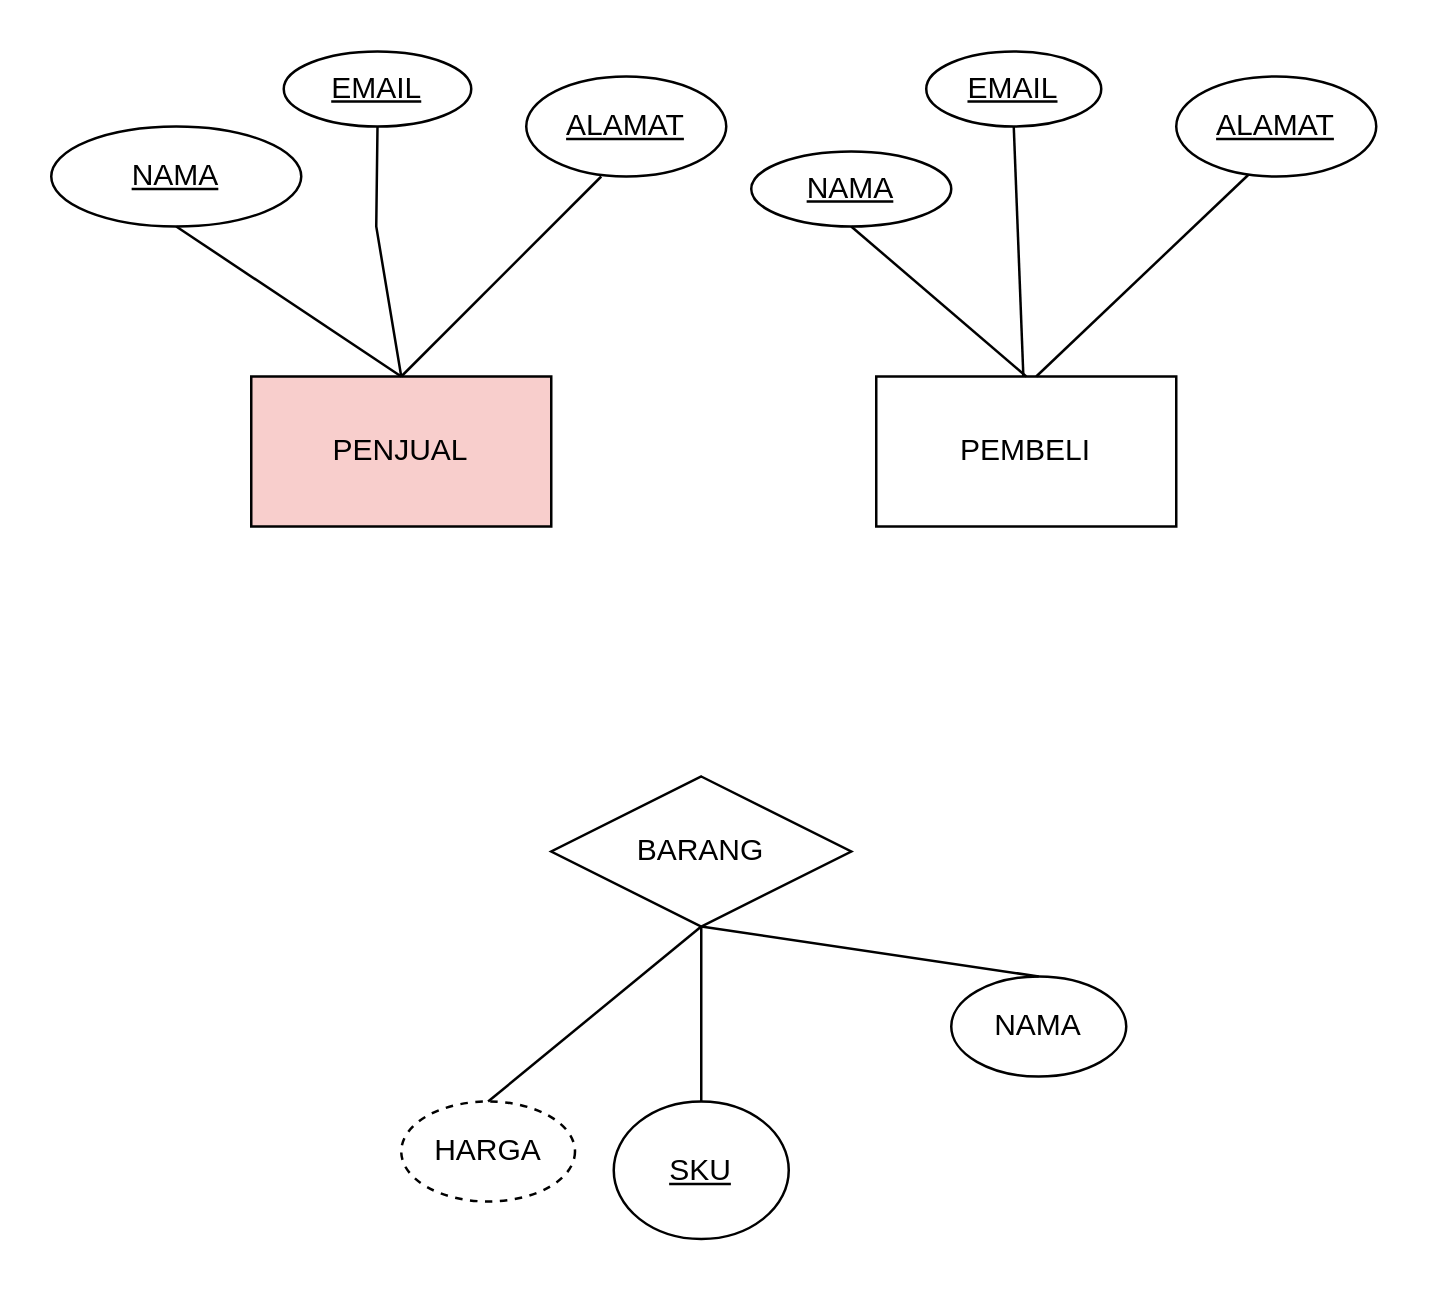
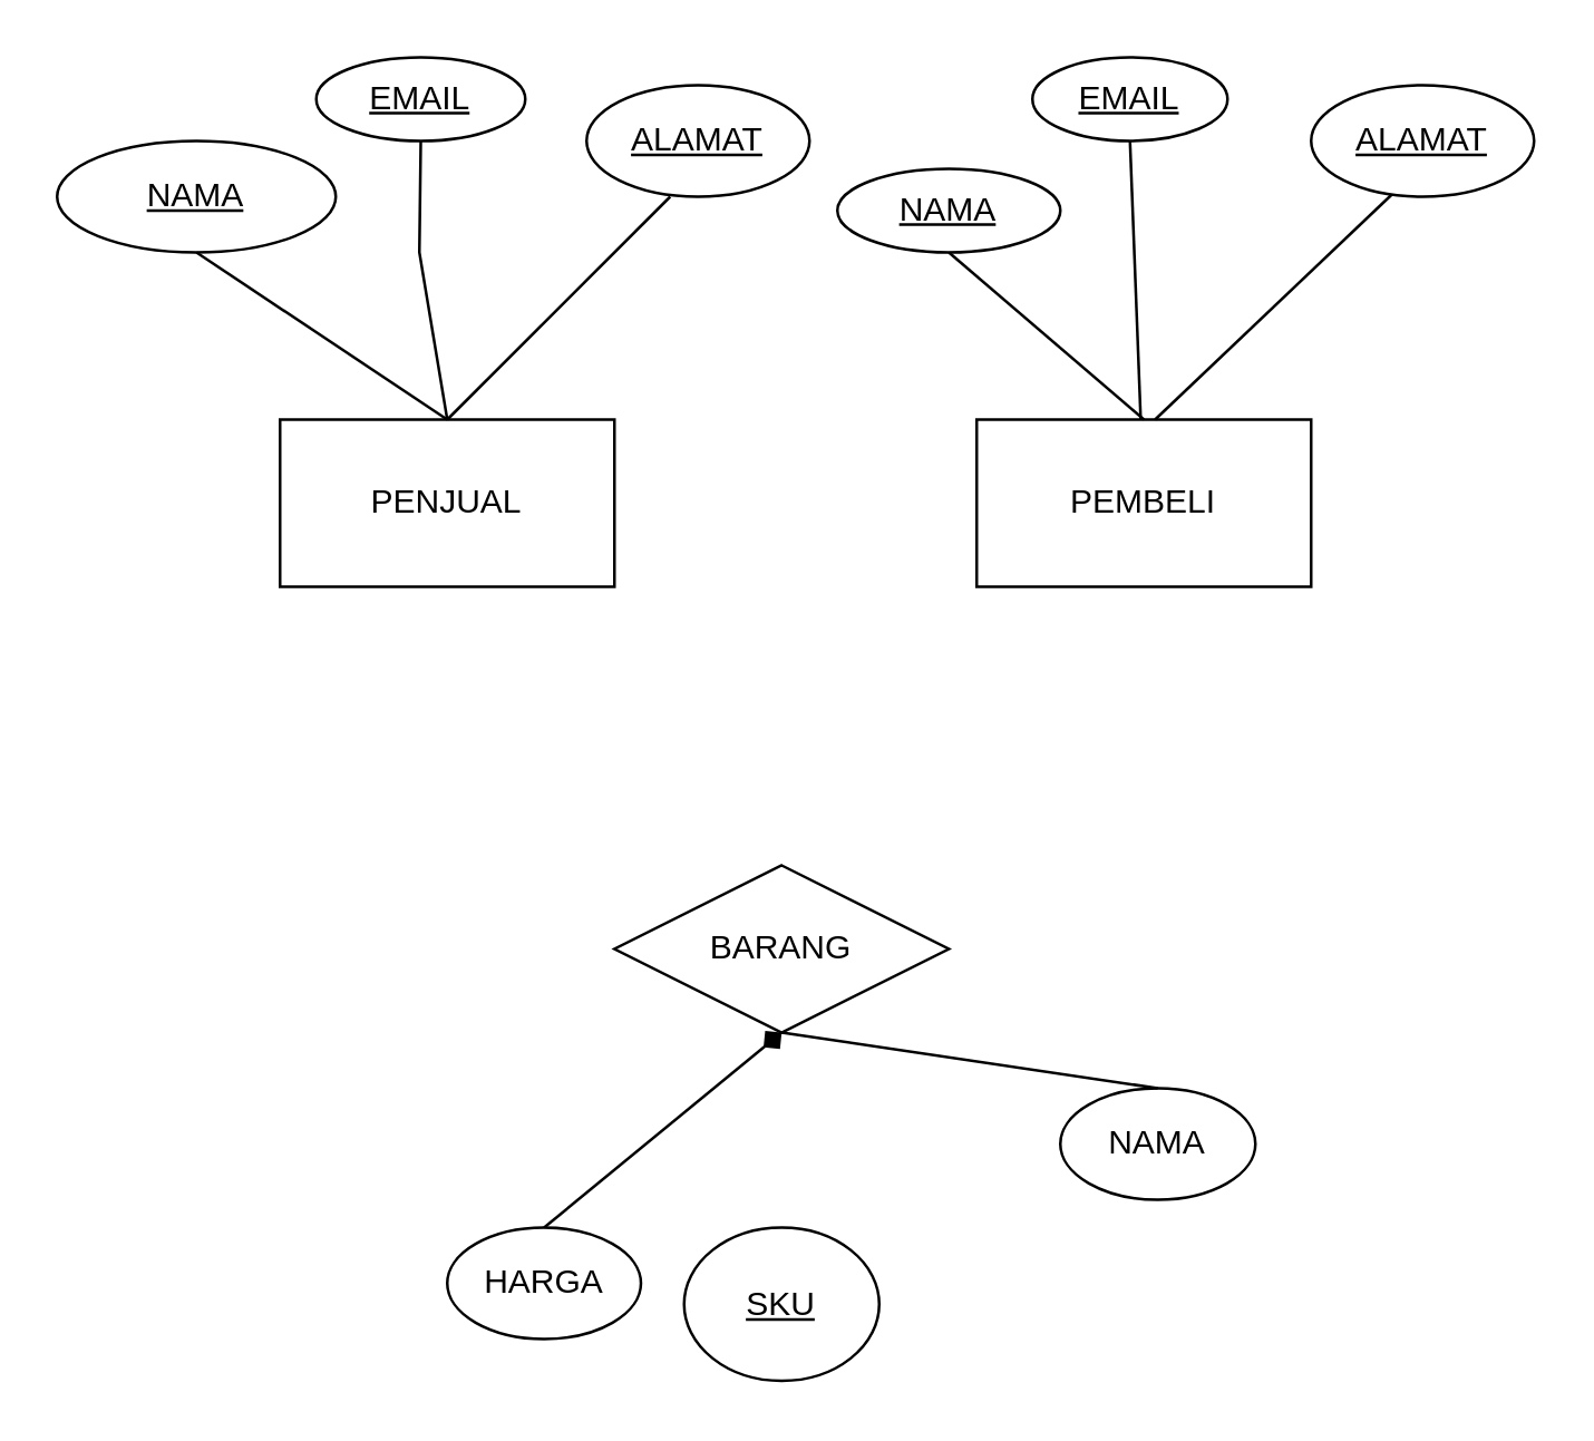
  <mxCell id="0" />
  <mxCell id="1" parent="0" />
- <mxCell id="2" value="PENJUAL" style="rounded=0;whiteSpace=wrap;html=1;fillColor=#f8cecc;" vertex="1" parent="1"><mxGeometry x="100" y="150" width="120" height="60" as="geometry" /></mxCell>
+ <mxCell id="2" value="PENJUAL" style="rounded=0;whiteSpace=wrap;html=1;" vertex="1" parent="1"><mxGeometry x="100" y="150" width="120" height="60" as="geometry" /></mxCell>
  <mxCell id="3" value="PEMBELI" style="rounded=0;whiteSpace=wrap;html=1;" vertex="1" parent="1"><mxGeometry x="350" y="150" width="120" height="60" as="geometry" /></mxCell>
  <mxCell id="4" value="&lt;u&gt;EMAIL&lt;/u&gt;" style="ellipse;whiteSpace=wrap;html=1;" vertex="1" parent="1"><mxGeometry x="113" y="20" width="75" height="30" as="geometry" /></mxCell>
  <mxCell id="5" value="&lt;u&gt;EMAIL&lt;/u&gt;" style="ellipse;whiteSpace=wrap;html=1;" vertex="1" parent="1"><mxGeometry x="370" y="20" width="70" height="30" as="geometry" /></mxCell>
  <mxCell id="6" value="BARANG" style="rhombus;whiteSpace=wrap;html=1;" vertex="1" parent="1"><mxGeometry x="220" y="310" width="120" height="60" as="geometry" /></mxCell>
  <mxCell id="7" value="&lt;u&gt;SKU&lt;/u&gt;" style="ellipse;whiteSpace=wrap;html=1;" vertex="1" parent="1"><mxGeometry x="245" y="440" width="70" height="55" as="geometry" /></mxCell>
- <mxCell id="8" value="" style="endArrow=none;html=1;rounded=0;entryX=0.5;entryY=1;entryDx=0;entryDy=0;exitX=0.5;exitY=0;exitDx=0;exitDy=0;" edge="1" parent="1" source="7" target="6"><mxGeometry width="50" height="50" relative="1" as="geometry"><mxPoint x="380" y="380" as="sourcePoint" /><mxPoint x="430" y="330" as="targetPoint" /><Array as="points" /></mxGeometry></mxCell>
  <mxCell id="9" value="" style="endArrow=none;html=1;rounded=0;entryX=0.5;entryY=1;entryDx=0;entryDy=0;" edge="1" parent="1" source="3" target="5"><mxGeometry width="50" height="50" relative="1" as="geometry"><mxPoint x="380" y="200" as="sourcePoint" /><mxPoint x="430" y="150" as="targetPoint" /><Array as="points" /></mxGeometry></mxCell>
  <mxCell id="10" value="" style="endArrow=none;html=1;rounded=0;entryX=0.5;entryY=1;entryDx=0;entryDy=0;exitX=0.5;exitY=0;exitDx=0;exitDy=0;" edge="1" parent="1" source="2" target="4"><mxGeometry width="50" height="50" relative="1" as="geometry"><mxPoint x="380" y="200" as="sourcePoint" /><mxPoint x="430" y="150" as="targetPoint" /><Array as="points"><mxPoint x="150" y="90" /></Array></mxGeometry></mxCell>
  <mxCell id="11" value="&lt;u&gt;ALAMAT&lt;/u&gt;" style="ellipse;whiteSpace=wrap;html=1;" vertex="1" parent="1"><mxGeometry x="210" y="30" width="80" height="40" as="geometry" /></mxCell>
  <mxCell id="12" value="" style="endArrow=none;html=1;rounded=0;entryX=0.375;entryY=1;entryDx=0;entryDy=0;entryPerimeter=0;" edge="1" parent="1" target="11"><mxGeometry width="50" height="50" relative="1" as="geometry"><mxPoint x="160" y="150" as="sourcePoint" /><mxPoint x="210" y="100" as="targetPoint" /></mxGeometry></mxCell>
  <mxCell id="13" value="&lt;u&gt;NAMA&lt;/u&gt;" style="ellipse;whiteSpace=wrap;html=1;" vertex="1" parent="1"><mxGeometry x="20" y="50" width="100" height="40" as="geometry" /></mxCell>
  <mxCell id="14" value="" style="endArrow=none;html=1;rounded=0;entryX=0.375;entryY=1;entryDx=0;entryDy=0;entryPerimeter=0;" edge="1" parent="1"><mxGeometry width="50" height="50" relative="1" as="geometry"><mxPoint x="160" y="150" as="sourcePoint" /><mxPoint x="70" y="90" as="targetPoint" /></mxGeometry></mxCell>
  <mxCell id="15" value="" style="endArrow=none;html=1;rounded=0;entryX=0.378;entryY=0.95;entryDx=0;entryDy=0;entryPerimeter=0;" edge="1" parent="1" target="16"><mxGeometry width="50" height="50" relative="1" as="geometry"><mxPoint x="414" y="150" as="sourcePoint" /><mxPoint x="494" y="70" as="targetPoint" /></mxGeometry></mxCell>
  <mxCell id="16" value="&lt;u&gt;ALAMAT&lt;/u&gt;" style="ellipse;whiteSpace=wrap;html=1;" vertex="1" parent="1"><mxGeometry x="470" y="30" width="80" height="40" as="geometry" /></mxCell>
  <mxCell id="17" value="&lt;u&gt;NAMA&lt;/u&gt;" style="ellipse;whiteSpace=wrap;html=1;" vertex="1" parent="1"><mxGeometry x="300" y="60" width="80" height="30" as="geometry" /></mxCell>
  <mxCell id="18" value="" style="endArrow=none;html=1;rounded=0;entryX=0.5;entryY=1;entryDx=0;entryDy=0;exitX=0.5;exitY=0;exitDx=0;exitDy=0;" edge="1" parent="1" source="3" target="17"><mxGeometry width="50" height="50" relative="1" as="geometry"><mxPoint x="364" y="180" as="sourcePoint" /><mxPoint x="350" y="100" as="targetPoint" /><Array as="points" /></mxGeometry></mxCell>
- <mxCell id="19" value="HARGA" style="ellipse;whiteSpace=wrap;html=1;dashed=1;" vertex="1" parent="1"><mxGeometry x="160" y="440" width="69.5" height="40" as="geometry" /></mxCell>
- <mxCell id="20" value="" style="endArrow=none;html=1;rounded=0;entryX=0.5;entryY=1;entryDx=0;entryDy=0;exitX=0.5;exitY=0;exitDx=0;exitDy=0;" edge="1" parent="1" source="19" target="6"><mxGeometry width="50" height="50" relative="1" as="geometry"><mxPoint x="245" y="450" as="sourcePoint" /><mxPoint x="148" y="380" as="targetPoint" /><Array as="points" /></mxGeometry></mxCell>
+ <mxCell id="19" value="HARGA" style="ellipse;whiteSpace=wrap;html=1;" vertex="1" parent="1"><mxGeometry x="160" y="440" width="69.5" height="40" as="geometry" /></mxCell>
+ <mxCell id="20" value="" style="endArrow=diamond;html=1;rounded=0;entryX=0.5;entryY=1;entryDx=0;entryDy=0;exitX=0.5;exitY=0;exitDx=0;exitDy=0;" edge="1" parent="1" source="19" target="6"><mxGeometry width="50" height="50" relative="1" as="geometry"><mxPoint x="245" y="450" as="sourcePoint" /><mxPoint x="148" y="380" as="targetPoint" /><Array as="points" /></mxGeometry></mxCell>
  <mxCell id="21" value="NAMA" style="ellipse;whiteSpace=wrap;html=1;" vertex="1" parent="1"><mxGeometry x="380" y="390" width="70" height="40" as="geometry" /></mxCell>
  <mxCell id="22" value="" style="endArrow=none;html=1;rounded=0;entryX=0.5;entryY=1;entryDx=0;entryDy=0;exitX=0.5;exitY=0;exitDx=0;exitDy=0;" edge="1" parent="1" source="21" target="6"><mxGeometry width="50" height="50" relative="1" as="geometry"><mxPoint x="390" y="440" as="sourcePoint" /><mxPoint x="290" y="380" as="targetPoint" /><Array as="points" /></mxGeometry></mxCell>
